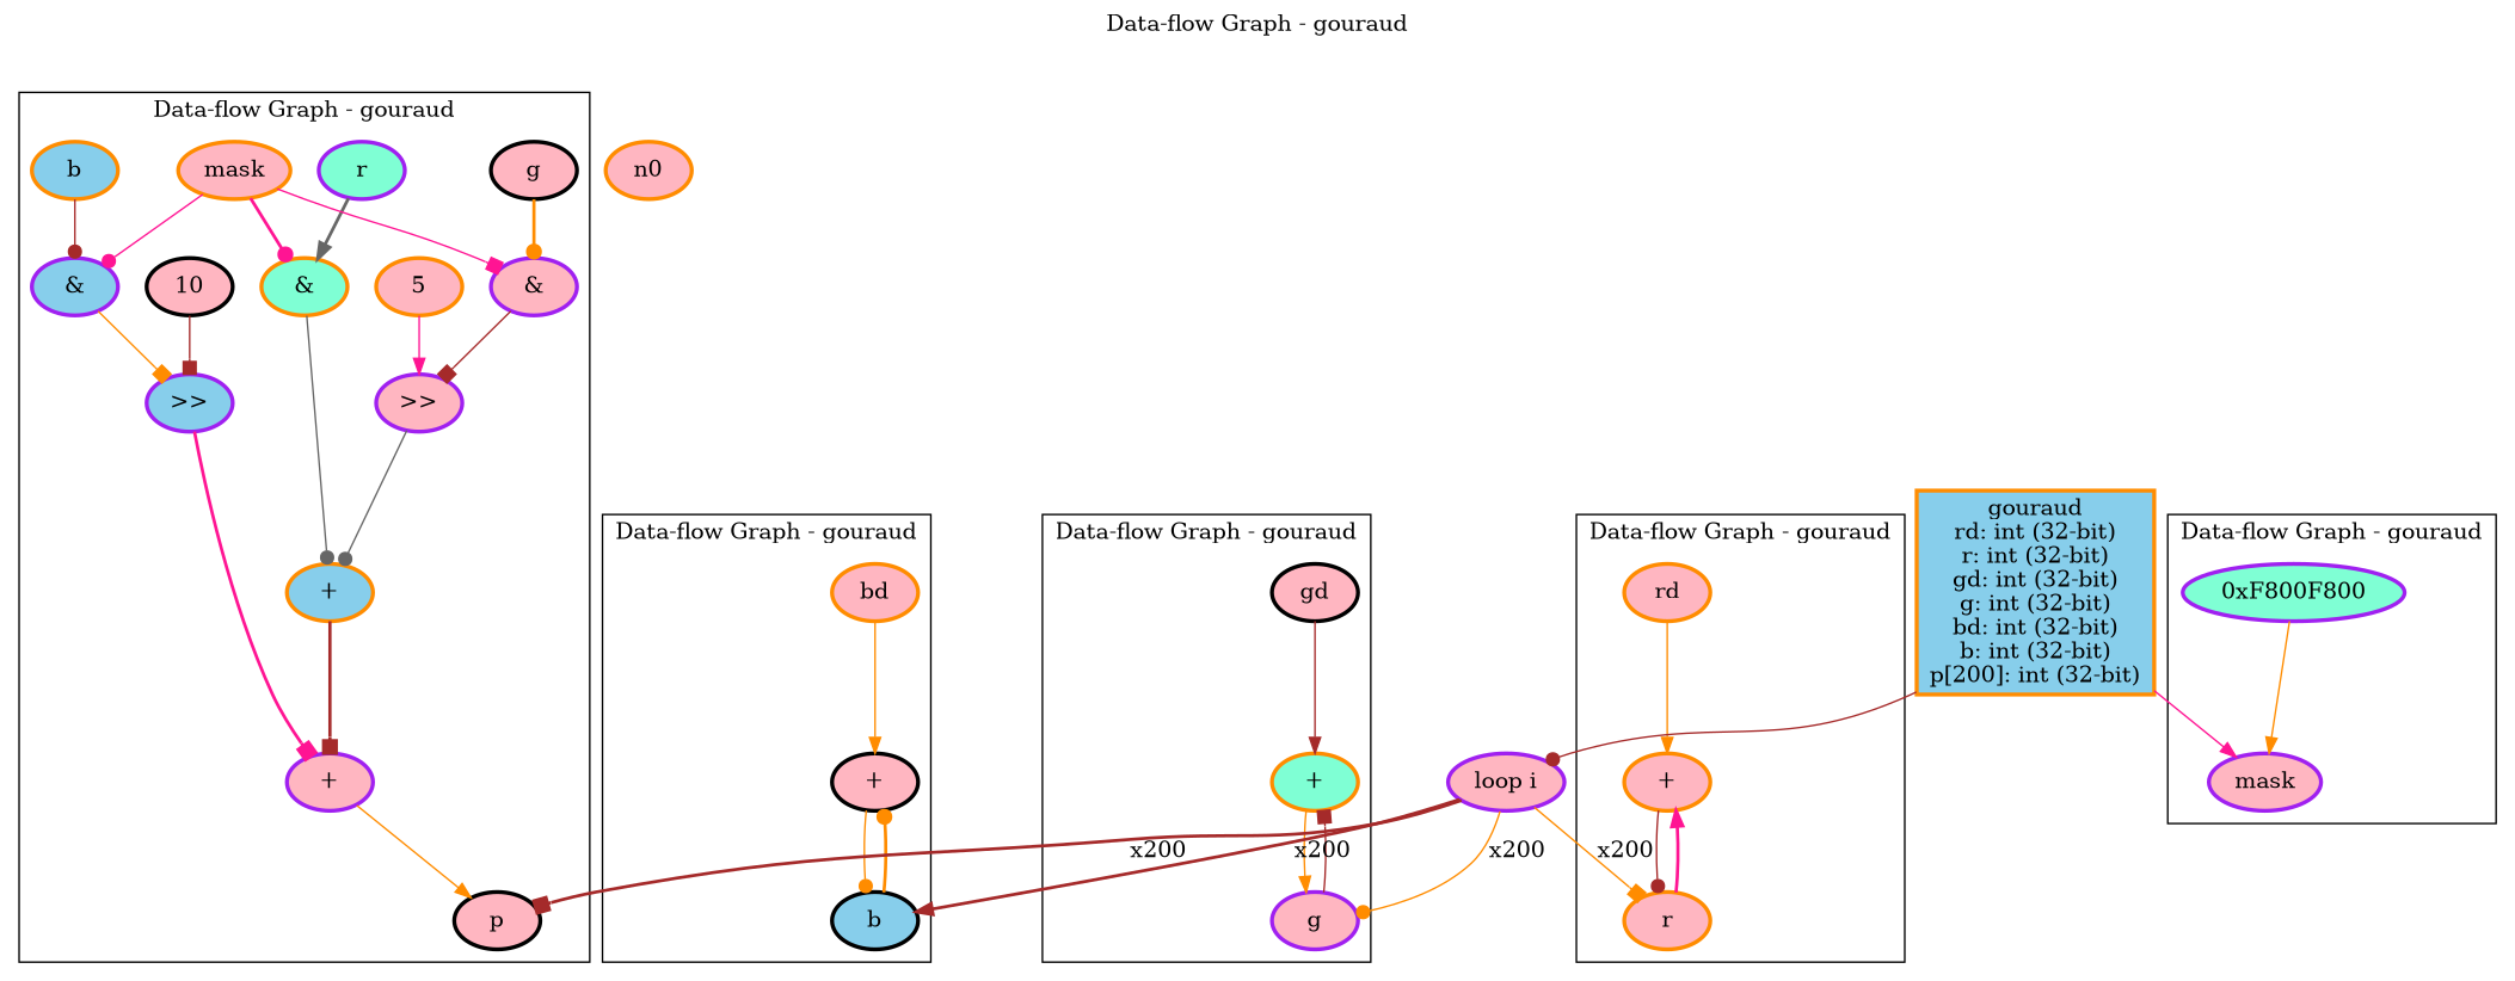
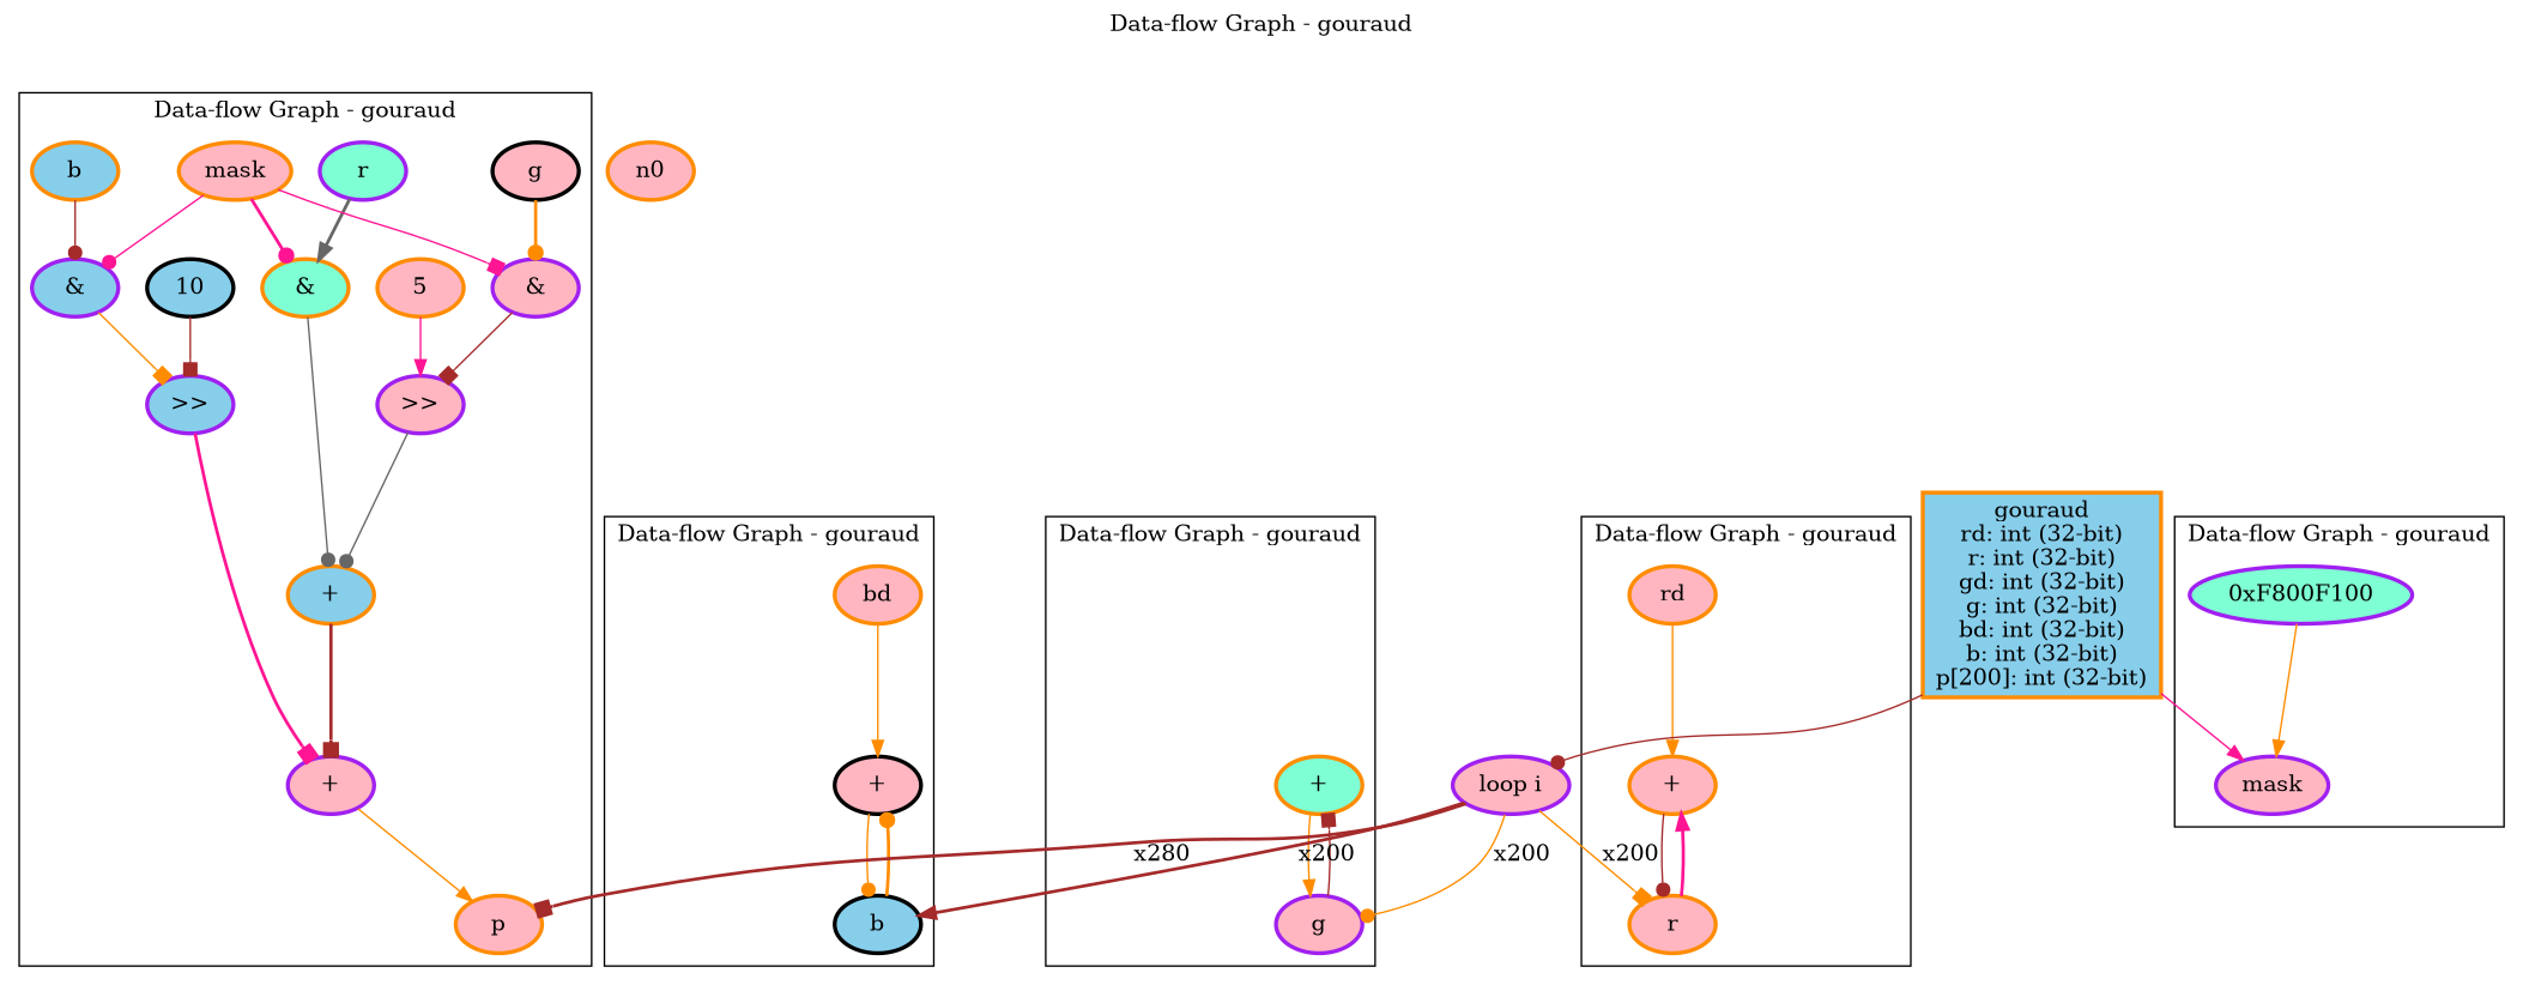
  digraph {
    label="Data-flow Graph - gouraud"
    labelloc=t
    node [color=darkorange fillcolor=lightpink penwidth=2.5 style=filled]
    edge [arrowhead=normal color=darkorange style=solid]
-   n15 [color=black label=p]
+   n15 [label=p]
    n17 [color=purple label="+"]
    n18 [fillcolor=skyblue label="+"]
    n19 [fillcolor=aquamarine label="&"]
    n20 [color=purple fillcolor=aquamarine label=r]
    n21 [label=mask]
    n22 [color=purple label=">>"]
    n23 [color=purple label="&"]
    n24 [color=black label=g]
    n26 [label=5]
    n27 [color=purple fillcolor=skyblue label=">>"]
    n28 [color=purple fillcolor=skyblue label="&"]
    n29 [fillcolor=skyblue label=b]
-   n31 [color=black label=10]
+   n31 [color=black fillcolor=skyblue label=10]
    n12 [color=black label="+"]
    n13 [color=black fillcolor=skyblue label=b]
    n14 [label=bd]
    n9 [fillcolor=aquamarine label="+"]
    n10 [color=purple label=g]
-   n11 [color=black label=gd]
    n6 [label="+"]
    n7 [label=r]
    n8 [label=rd]
    n2 [color=purple label=mask]
-   n4 [color=purple fillcolor=aquamarine label="0xF800F800"]
+   n4 [color=purple fillcolor=aquamarine label="0xF800F100"]
    n1 [fillcolor=skyblue label="gouraud\nrd: int (32-bit)\nr: int (32-bit)\ngd: int (32-bit)\ng: int (32-bit)\nbd: int (32-bit)\nb: int (32-bit)\np[200]: int (32-bit)\n" shape=box]
    n5 [color=purple label="loop i"]
    n0
    subgraph cluster_1 {
      n15
      n17
      n18
      n19
      n20
      n21
      n22
      n23
      n24
      n26
      n27
      n28
      n29
      n31
    }
    subgraph cluster_2 {
      n12
      n13
      n14
    }
    subgraph cluster_3 {
      n9
      n10
-     n11
    }
    subgraph cluster_4 {
      n6
      n7
      n8
    }
    subgraph cluster_5 {
      n2
      n4
    }
    subgraph cluster_6 {
    }
    n17 -> n15
    n18 -> n17 [arrowhead=box color=brown style=bold]
    n19 -> n18 [arrowhead=dot color=gray40]
    n20 -> n19 [color=gray40 style=bold]
    n21 -> n19 [arrowhead=dot color=deeppink style=bold]
    n21 -> n23 [arrowhead=box color=deeppink]
    n21 -> n28 [arrowhead=dot color=deeppink]
    n22 -> n18 [arrowhead=dot color=gray40]
    n23 -> n22 [arrowhead=box color=brown]
    n24 -> n23 [arrowhead=dot style=bold]
    n26 -> n22 [color=deeppink]
    n27 -> n17 [arrowhead=box color=deeppink style=bold]
    n28 -> n27 [arrowhead=box]
    n29 -> n28 [arrowhead=dot color=brown]
    n31 -> n27 [arrowhead=box color=brown]
    n12 -> n13 [arrowhead=dot]
    n13 -> n12 [arrowhead=dot style=bold]
    n14 -> n12
    n9 -> n10
    n10 -> n9 [arrowhead=box color=brown]
-   n11 -> n9 [color=brown]
    n6 -> n7 [arrowhead=dot color=brown]
    n7 -> n6 [color=deeppink style=bold]
    n8 -> n6
    n4 -> n2
    n1 -> n2 [color=deeppink]
    n1 -> n5 [arrowhead=dot color=brown]
-   n5 -> n15 [arrowhead=box color=brown label=x200 style=bold]
+   n5 -> n15 [arrowhead=box color=brown label=x280 style=bold]
    n5 -> n13 [color=brown label=x200 style=bold]
    n5 -> n10 [arrowhead=dot label=x200]
    n5 -> n7 [arrowhead=box label=x200]
  }
